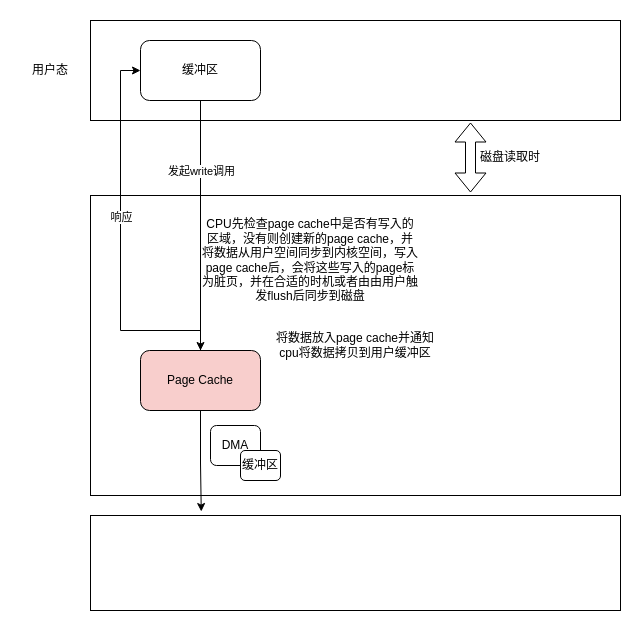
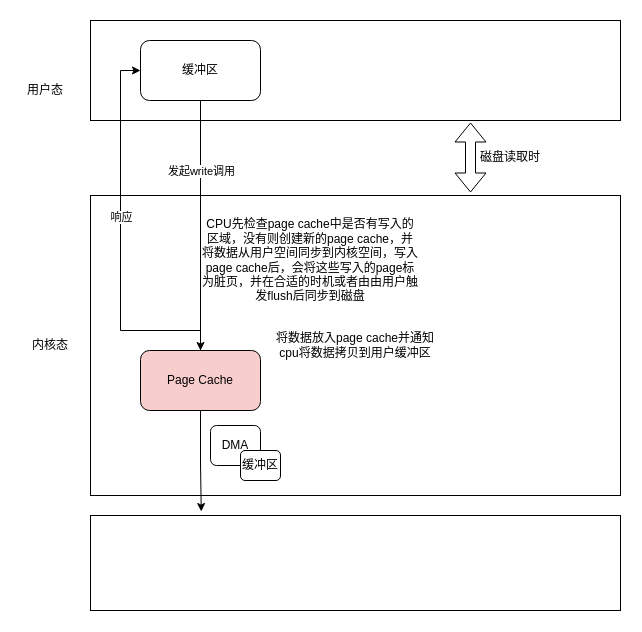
  <mxCell id="0" />
  <mxCell id="1" parent="0" />
  <mxCell id="2" value="" style="rounded=0;whiteSpace=wrap;html=1;" parent="1" vertex="1"><mxGeometry x="90" y="20" width="530" height="100" as="geometry" /></mxCell>
- <mxCell id="3" value="用户态" style="text;html=1;strokeColor=none;fillColor=none;align=center;verticalAlign=middle;whiteSpace=wrap;rounded=0;" parent="1" vertex="1"><mxGeometry x="20" y="55" width="60" height="30" as="geometry" /></mxCell>
+ <mxCell id="3" value="用户态" style="text;html=1;strokeColor=none;fillColor=none;align=center;verticalAlign=middle;whiteSpace=wrap;rounded=0;" parent="1" vertex="1"><mxGeometry x="15" y="75" width="60" height="30" as="geometry" /></mxCell>
  <mxCell id="4" value="将数据放入page cache并通知&lt;br&gt;cpu将数据拷贝到用户缓冲区" style="rounded=0;whiteSpace=wrap;html=1;" parent="1" vertex="1"><mxGeometry x="90" y="195" width="530" height="300" as="geometry" /></mxCell>
+ <mxCell id="5" value="内核态" style="text;html=1;strokeColor=none;fillColor=none;align=center;verticalAlign=middle;whiteSpace=wrap;rounded=0;" parent="1" vertex="1"><mxGeometry x="20" y="330" width="60" height="30" as="geometry" /></mxCell>
  <mxCell id="6" value="" style="rounded=0;whiteSpace=wrap;html=1;" parent="1" vertex="1"><mxGeometry x="90" y="515" width="530" height="95" as="geometry" /></mxCell>
  <mxCell id="7" style="edgeStyle=orthogonalEdgeStyle;rounded=0;orthogonalLoop=1;jettySize=auto;html=1;entryX=0.5;entryY=0;entryDx=0;entryDy=0;" parent="1" source="9" target="13" edge="1"><mxGeometry relative="1" as="geometry"><mxPoint x="200" y="190" as="targetPoint" /></mxGeometry></mxCell>
  <mxCell id="8" value="发起write调用" style="edgeLabel;html=1;align=center;verticalAlign=middle;resizable=0;points=[];" parent="7" vertex="1" connectable="0"><mxGeometry x="-0.227" y="1" relative="1" as="geometry"><mxPoint x="-1" y="-27" as="offset" /></mxGeometry></mxCell>
  <mxCell id="9" value="缓冲区" style="rounded=1;whiteSpace=wrap;html=1;" parent="1" vertex="1"><mxGeometry x="140" y="40" width="120" height="60" as="geometry" /></mxCell>
  <mxCell id="10" style="edgeStyle=orthogonalEdgeStyle;rounded=0;orthogonalLoop=1;jettySize=auto;html=1;entryX=0;entryY=0.5;entryDx=0;entryDy=0;" parent="1" source="13" target="9" edge="1"><mxGeometry relative="1" as="geometry"><Array as="points"><mxPoint x="120" y="330" /><mxPoint x="120" y="70" /></Array></mxGeometry></mxCell>
  <mxCell id="11" value="响应" style="edgeLabel;html=1;align=center;verticalAlign=middle;resizable=0;points=[];" parent="10" vertex="1" connectable="0"><mxGeometry x="0.127" relative="1" as="geometry"><mxPoint as="offset" /></mxGeometry></mxCell>
  <mxCell id="12" style="edgeStyle=orthogonalEdgeStyle;rounded=0;orthogonalLoop=1;jettySize=auto;html=1;entryX=0.209;entryY=-0.042;entryDx=0;entryDy=0;entryPerimeter=0;" parent="1" source="13" target="6" edge="1"><mxGeometry relative="1" as="geometry" /></mxCell>
  <mxCell id="13" value="Page Cache" style="rounded=1;whiteSpace=wrap;html=1;fillColor=#f8cecc;" parent="1" vertex="1"><mxGeometry x="140" y="350" width="120" height="60" as="geometry" /></mxCell>
  <mxCell id="14" value="DMA" style="rounded=1;whiteSpace=wrap;html=1;" parent="1" vertex="1"><mxGeometry x="210" y="425" width="50" height="40" as="geometry" /></mxCell>
  <mxCell id="15" value="CPU先检查page cache中是否有写入的区域，没有则创建新的page cache，并将数据从用户空间同步到内核空间，写入page cache后，会将这些写入的page标为脏页，并在合适的时机或者由由用户触发flush后同步到磁盘" style="text;html=1;strokeColor=none;fillColor=none;align=center;verticalAlign=middle;whiteSpace=wrap;rounded=0;" parent="1" vertex="1"><mxGeometry x="200" y="240" width="220" height="40" as="geometry" /></mxCell>
  <mxCell id="16" value="缓冲区" style="rounded=1;whiteSpace=wrap;html=1;" parent="1" vertex="1"><mxGeometry x="240" y="450" width="40" height="30" as="geometry" /></mxCell>
  <mxCell id="17" value="" style="shape=flexArrow;endArrow=classic;startArrow=classic;html=1;rounded=0;" parent="1" edge="1"><mxGeometry width="100" height="100" relative="1" as="geometry"><mxPoint x="470" y="192" as="sourcePoint" /><mxPoint x="470" y="122" as="targetPoint" /></mxGeometry></mxCell>
  <mxCell id="18" value="磁盘读取时" style="text;html=1;strokeColor=none;fillColor=none;align=center;verticalAlign=middle;whiteSpace=wrap;rounded=0;" parent="1" vertex="1"><mxGeometry x="460" y="142" width="100" height="30" as="geometry" /></mxCell>
